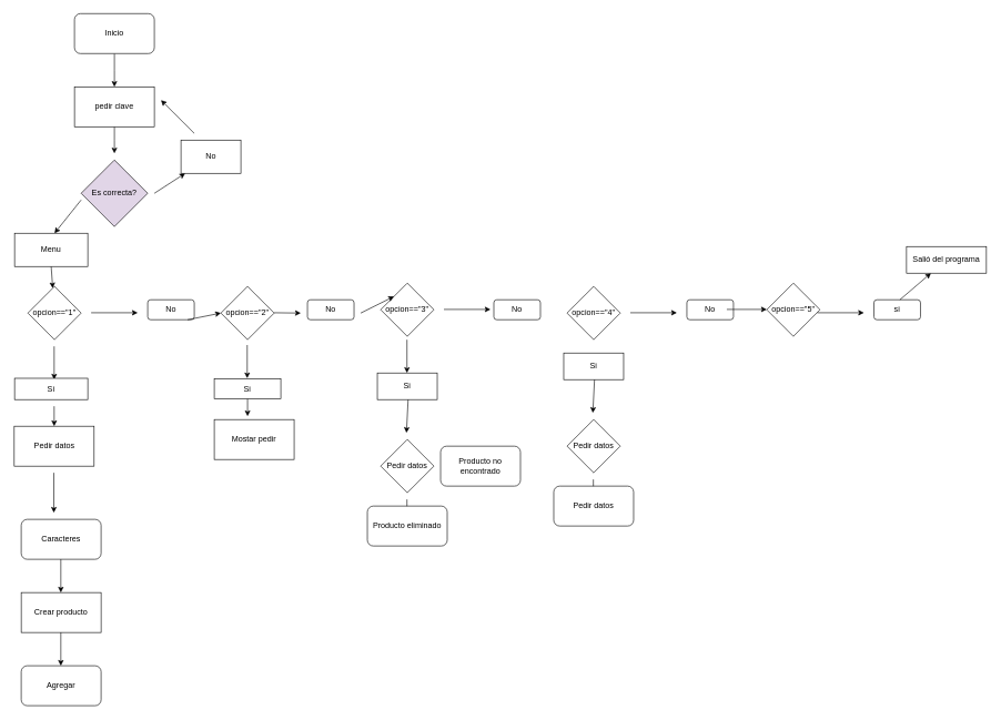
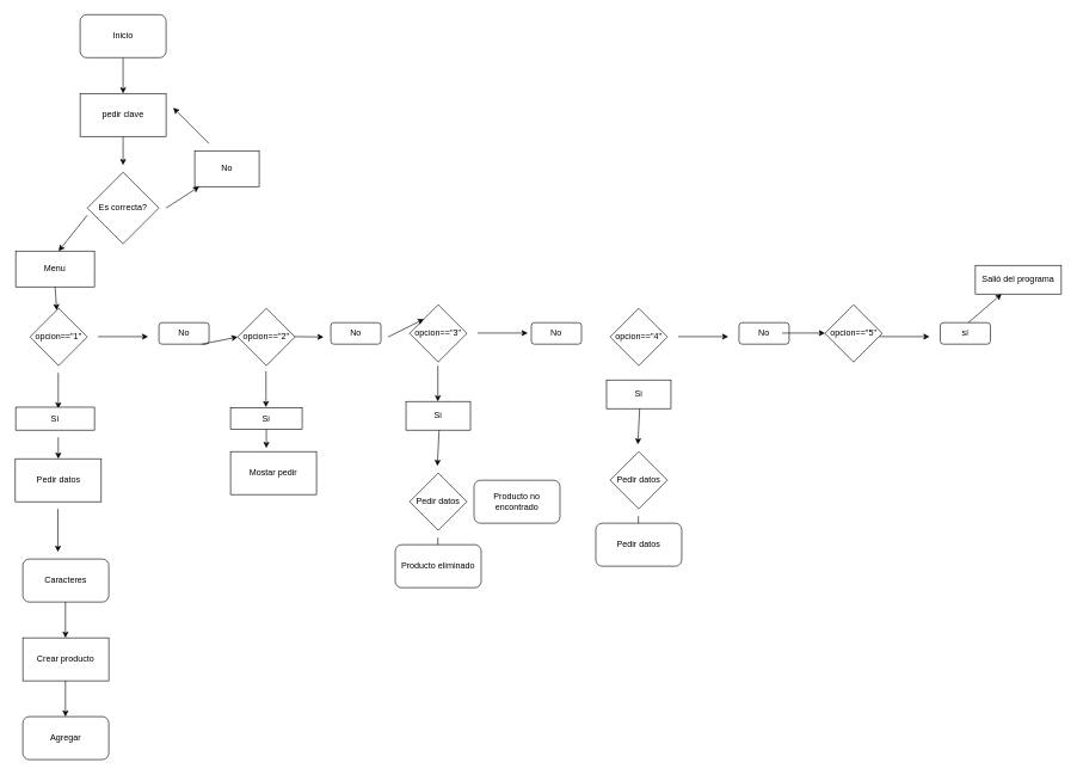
  <mxCell id="0" />
  <mxCell id="1" parent="0" />
  <mxCell id="2" style="edgeStyle=orthogonalEdgeStyle;rounded=0;orthogonalLoop=1;jettySize=auto;html=1;exitX=0.5;exitY=1;exitDx=0;exitDy=0;" edge="1" parent="1" source="3"><mxGeometry relative="1" as="geometry"><mxPoint x="171" y="130" as="targetPoint" /></mxGeometry></mxCell>
  <mxCell id="3" value="Inicio " style="rounded=1;whiteSpace=wrap;html=1;" vertex="1" parent="1"><mxGeometry x="111" y="20" width="120" height="60" as="geometry" /></mxCell>
  <mxCell id="4" style="edgeStyle=orthogonalEdgeStyle;rounded=0;orthogonalLoop=1;jettySize=auto;html=1;exitX=0.5;exitY=1;exitDx=0;exitDy=0;" edge="1" parent="1" source="5"><mxGeometry relative="1" as="geometry"><mxPoint x="171" y="230" as="targetPoint" /></mxGeometry></mxCell>
  <mxCell id="5" value="pedir clave" style="rounded=0;whiteSpace=wrap;html=1;" vertex="1" parent="1"><mxGeometry x="111" y="130" width="120" height="60" as="geometry" /></mxCell>
- <mxCell id="6" value="Es correcta?" style="rhombus;whiteSpace=wrap;html=1;fillColor=#e1d5e7;" vertex="1" parent="1"><mxGeometry x="121" y="240" width="100" height="100" as="geometry" /></mxCell>
+ <mxCell id="6" value="Es correcta?" style="rhombus;whiteSpace=wrap;html=1;" vertex="1" parent="1"><mxGeometry x="121" y="240" width="100" height="100" as="geometry" /></mxCell>
  <mxCell id="7" value="" style="endArrow=classic;html=1;rounded=0;" edge="1" parent="1" target="8"><mxGeometry width="50" height="50" relative="1" as="geometry"><mxPoint x="231" y="290" as="sourcePoint" /><mxPoint x="281" y="260" as="targetPoint" /><Array as="points"><mxPoint x="231" y="290" /></Array></mxGeometry></mxCell>
  <mxCell id="8" value="No" style="rounded=0;whiteSpace=wrap;html=1;" vertex="1" parent="1"><mxGeometry x="271" y="210" width="90" height="50" as="geometry" /></mxCell>
  <mxCell id="9" value="" style="endArrow=classic;html=1;rounded=0;" edge="1" parent="1"><mxGeometry width="50" height="50" relative="1" as="geometry"><mxPoint x="291" y="200" as="sourcePoint" /><mxPoint x="241" y="150" as="targetPoint" /></mxGeometry></mxCell>
  <mxCell id="10" value="" style="endArrow=classic;html=1;rounded=0;" edge="1" parent="1"><mxGeometry width="50" height="50" relative="1" as="geometry"><mxPoint x="121" y="300" as="sourcePoint" /><mxPoint x="81" y="350" as="targetPoint" /></mxGeometry></mxCell>
  <mxCell id="11" value="Menu" style="rounded=0;whiteSpace=wrap;html=1;" vertex="1" parent="1"><mxGeometry x="21" y="350" width="110" height="50" as="geometry" /></mxCell>
  <mxCell id="12" value="opcion==&quot;1&quot;" style="rhombus;whiteSpace=wrap;html=1;" vertex="1" parent="1"><mxGeometry x="41" y="430" width="80" height="80" as="geometry" /></mxCell>
  <mxCell id="13" value="" style="endArrow=classic;html=1;rounded=0;exitX=0.5;exitY=1;exitDx=0;exitDy=0;" edge="1" parent="1" source="11" target="12"><mxGeometry width="50" height="50" relative="1" as="geometry"><mxPoint x="281" y="380" as="sourcePoint" /><mxPoint x="281" y="440" as="targetPoint" /></mxGeometry></mxCell>
  <mxCell id="14" value="" style="endArrow=classic;html=1;rounded=0;" edge="1" parent="1"><mxGeometry width="50" height="50" relative="1" as="geometry"><mxPoint x="136" y="469.5" as="sourcePoint" /><mxPoint x="206" y="469.5" as="targetPoint" /></mxGeometry></mxCell>
  <mxCell id="15" value="No" style="rounded=1;whiteSpace=wrap;html=1;" vertex="1" parent="1"><mxGeometry x="221" y="450" width="70" height="30" as="geometry" /></mxCell>
  <mxCell id="16" value="opcion==&quot;2&quot;" style="rhombus;whiteSpace=wrap;html=1;" vertex="1" parent="1"><mxGeometry x="331" y="430" width="80" height="80" as="geometry" /></mxCell>
  <mxCell id="17" value="" style="endArrow=classic;html=1;rounded=0;" edge="1" parent="1"><mxGeometry width="50" height="50" relative="1" as="geometry"><mxPoint x="411" y="469.5" as="sourcePoint" /><mxPoint x="451" y="470" as="targetPoint" /></mxGeometry></mxCell>
  <mxCell id="18" value="No" style="rounded=1;whiteSpace=wrap;html=1;" vertex="1" parent="1"><mxGeometry x="461" y="450" width="70" height="30" as="geometry" /></mxCell>
  <mxCell id="19" value="" style="endArrow=classic;html=1;rounded=0;entryX=0;entryY=0.5;entryDx=0;entryDy=0;" edge="1" parent="1" target="16"><mxGeometry width="50" height="50" relative="1" as="geometry"><mxPoint x="281" y="480" as="sourcePoint" /><mxPoint x="331" y="430" as="targetPoint" /></mxGeometry></mxCell>
  <mxCell id="20" value="opcion==&quot;3&quot;" style="rhombus;whiteSpace=wrap;html=1;" vertex="1" parent="1"><mxGeometry x="571" y="425" width="80" height="80" as="geometry" /></mxCell>
  <mxCell id="21" value="" style="endArrow=classic;html=1;rounded=0;" edge="1" parent="1"><mxGeometry width="50" height="50" relative="1" as="geometry"><mxPoint x="666" y="464.5" as="sourcePoint" /><mxPoint x="736" y="464.5" as="targetPoint" /></mxGeometry></mxCell>
  <mxCell id="22" value="No" style="rounded=1;whiteSpace=wrap;html=1;" vertex="1" parent="1"><mxGeometry x="741" y="450" width="70" height="30" as="geometry" /></mxCell>
  <mxCell id="23" value="" style="endArrow=classic;html=1;rounded=0;entryX=0;entryY=0;entryDx=0;entryDy=0;" edge="1" parent="1" target="20"><mxGeometry width="50" height="50" relative="1" as="geometry"><mxPoint x="541" y="470" as="sourcePoint" /><mxPoint x="611" y="410" as="targetPoint" /></mxGeometry></mxCell>
  <mxCell id="24" value="opcion==&quot;4&quot;" style="rhombus;whiteSpace=wrap;html=1;" vertex="1" parent="1"><mxGeometry x="851" y="430" width="80" height="80" as="geometry" /></mxCell>
  <mxCell id="25" value="" style="endArrow=classic;html=1;rounded=0;" edge="1" parent="1"><mxGeometry width="50" height="50" relative="1" as="geometry"><mxPoint x="946" y="469.5" as="sourcePoint" /><mxPoint x="1016" y="469.5" as="targetPoint" /></mxGeometry></mxCell>
  <mxCell id="26" value="No" style="rounded=1;whiteSpace=wrap;html=1;" vertex="1" parent="1"><mxGeometry x="1031" y="450" width="70" height="30" as="geometry" /></mxCell>
  <mxCell id="27" value="opcion==&quot;5&quot;" style="rhombus;whiteSpace=wrap;html=1;" vertex="1" parent="1"><mxGeometry x="1151" y="425" width="80" height="80" as="geometry" /></mxCell>
  <mxCell id="28" value="" style="endArrow=classic;html=1;rounded=0;" edge="1" parent="1"><mxGeometry width="50" height="50" relative="1" as="geometry"><mxPoint x="1227" y="469.5" as="sourcePoint" /><mxPoint x="1297" y="469.5" as="targetPoint" /></mxGeometry></mxCell>
  <mxCell id="29" value="si" style="rounded=1;whiteSpace=wrap;html=1;" vertex="1" parent="1"><mxGeometry x="1312" y="450" width="70" height="30" as="geometry" /></mxCell>
  <mxCell id="30" value="" style="endArrow=classic;html=1;rounded=0;" edge="1" parent="1"><mxGeometry width="50" height="50" relative="1" as="geometry"><mxPoint x="1091" y="464.5" as="sourcePoint" /><mxPoint x="1151" y="464.5" as="targetPoint" /></mxGeometry></mxCell>
  <mxCell id="31" value="" style="endArrow=classic;html=1;rounded=0;" edge="1" parent="1" target="32"><mxGeometry width="50" height="50" relative="1" as="geometry"><mxPoint x="1351" y="450" as="sourcePoint" /><mxPoint x="1391" y="420" as="targetPoint" /></mxGeometry></mxCell>
  <mxCell id="32" value="Salió del programa" style="rounded=0;whiteSpace=wrap;html=1;" vertex="1" parent="1"><mxGeometry x="1361" y="370" width="120" height="40" as="geometry" /></mxCell>
  <mxCell id="33" value="" style="endArrow=classic;html=1;rounded=0;" edge="1" parent="1"><mxGeometry width="50" height="50" relative="1" as="geometry"><mxPoint x="80.5" y="520" as="sourcePoint" /><mxPoint x="80.5" y="570" as="targetPoint" /></mxGeometry></mxCell>
  <mxCell id="34" value="Si" style="rounded=0;whiteSpace=wrap;html=1;" vertex="1" parent="1"><mxGeometry x="21" y="568" width="110" height="32" as="geometry" /></mxCell>
  <mxCell id="35" value="" style="endArrow=classic;html=1;rounded=0;" edge="1" parent="1" target="36"><mxGeometry width="50" height="50" relative="1" as="geometry"><mxPoint x="80.5" y="610" as="sourcePoint" /><mxPoint x="80.5" y="670" as="targetPoint" /></mxGeometry></mxCell>
  <mxCell id="36" value="Pedir datos" style="rounded=0;whiteSpace=wrap;html=1;" vertex="1" parent="1"><mxGeometry x="20.5" y="640" width="120" height="60" as="geometry" /></mxCell>
  <mxCell id="37" value="" style="endArrow=classic;html=1;rounded=0;" edge="1" parent="1"><mxGeometry width="50" height="50" relative="1" as="geometry"><mxPoint x="80" y="710" as="sourcePoint" /><mxPoint x="80" y="770" as="targetPoint" /></mxGeometry></mxCell>
  <mxCell id="38" value="Caracteres" style="rounded=1;whiteSpace=wrap;html=1;" vertex="1" parent="1"><mxGeometry x="31" y="780" width="120" height="60" as="geometry" /></mxCell>
  <mxCell id="39" value="" style="endArrow=classic;html=1;rounded=0;" edge="1" parent="1"><mxGeometry width="50" height="50" relative="1" as="geometry"><mxPoint x="90.5" y="840" as="sourcePoint" /><mxPoint x="90.5" y="890" as="targetPoint" /></mxGeometry></mxCell>
  <mxCell id="40" value="Crear producto" style="rounded=0;whiteSpace=wrap;html=1;" vertex="1" parent="1"><mxGeometry x="31" y="890" width="120" height="60" as="geometry" /></mxCell>
  <mxCell id="41" value="" style="endArrow=classic;html=1;rounded=0;" edge="1" parent="1"><mxGeometry width="50" height="50" relative="1" as="geometry"><mxPoint x="90.5" y="950" as="sourcePoint" /><mxPoint x="90.5" y="1000" as="targetPoint" /></mxGeometry></mxCell>
  <mxCell id="42" value="Agregar" style="rounded=1;whiteSpace=wrap;html=1;" vertex="1" parent="1"><mxGeometry x="31" y="1000" width="120" height="60" as="geometry" /></mxCell>
  <mxCell id="43" value="" style="endArrow=classic;html=1;rounded=0;" edge="1" parent="1"><mxGeometry width="50" height="50" relative="1" as="geometry"><mxPoint x="370.5" y="518" as="sourcePoint" /><mxPoint x="370.5" y="568" as="targetPoint" /></mxGeometry></mxCell>
  <mxCell id="44" value="Si" style="rounded=0;whiteSpace=wrap;html=1;" vertex="1" parent="1"><mxGeometry x="321" y="569" width="100" height="30" as="geometry" /></mxCell>
  <mxCell id="45" value="Mostar pedir" style="rounded=0;whiteSpace=wrap;html=1;" vertex="1" parent="1"><mxGeometry x="321" y="630" width="120" height="60" as="geometry" /></mxCell>
  <mxCell id="46" value="" style="endArrow=classic;html=1;rounded=0;entryX=0.417;entryY=-0.083;entryDx=0;entryDy=0;entryPerimeter=0;" edge="1" parent="1" target="45"><mxGeometry width="50" height="50" relative="1" as="geometry"><mxPoint x="371" y="599" as="sourcePoint" /><mxPoint x="421" y="549" as="targetPoint" /></mxGeometry></mxCell>
  <mxCell id="47" value="" style="endArrow=classic;html=1;rounded=0;" edge="1" parent="1"><mxGeometry width="50" height="50" relative="1" as="geometry"><mxPoint x="610.5" y="510" as="sourcePoint" /><mxPoint x="610.5" y="560" as="targetPoint" /></mxGeometry></mxCell>
  <mxCell id="48" value="Si" style="rounded=0;whiteSpace=wrap;html=1;" vertex="1" parent="1"><mxGeometry x="566" y="560" width="90" height="40" as="geometry" /></mxCell>
  <mxCell id="49" value="" style="endArrow=classic;html=1;rounded=0;entryX=0.25;entryY=0;entryDx=0;entryDy=0;" edge="1" parent="1"><mxGeometry width="50" height="50" relative="1" as="geometry"><mxPoint x="612.25" y="600" as="sourcePoint" /><mxPoint x="609.75" y="650" as="targetPoint" /></mxGeometry></mxCell>
  <mxCell id="50" value="Pedir datos" style="rhombus;whiteSpace=wrap;html=1;" vertex="1" parent="1"><mxGeometry x="571" y="660" width="80" height="80" as="geometry" /></mxCell>
  <mxCell id="51" value="" style="endArrow=classic;html=1;rounded=0;" edge="1" parent="1"><mxGeometry width="50" height="50" relative="1" as="geometry"><mxPoint x="610.5" y="750" as="sourcePoint" /><mxPoint x="610.5" y="800" as="targetPoint" /></mxGeometry></mxCell>
  <mxCell id="52" value="Producto eliminado" style="rounded=1;whiteSpace=wrap;html=1;" vertex="1" parent="1"><mxGeometry x="551" y="760" width="120" height="60" as="geometry" /></mxCell>
  <mxCell id="53" value="Producto no encontrado" style="rounded=1;whiteSpace=wrap;html=1;" vertex="1" parent="1"><mxGeometry x="661" y="670" width="120" height="60" as="geometry" /></mxCell>
  <mxCell id="54" value="Si" style="rounded=0;whiteSpace=wrap;html=1;" vertex="1" parent="1"><mxGeometry x="846" y="530" width="90" height="40" as="geometry" /></mxCell>
  <mxCell id="55" value="" style="endArrow=classic;html=1;rounded=0;entryX=0.25;entryY=0;entryDx=0;entryDy=0;" edge="1" parent="1"><mxGeometry width="50" height="50" relative="1" as="geometry"><mxPoint x="892.25" y="570" as="sourcePoint" /><mxPoint x="889.75" y="620" as="targetPoint" /></mxGeometry></mxCell>
  <mxCell id="56" value="Pedir datos" style="rhombus;whiteSpace=wrap;html=1;" vertex="1" parent="1"><mxGeometry x="851" y="630" width="80" height="80" as="geometry" /></mxCell>
  <mxCell id="57" value="" style="endArrow=classic;html=1;rounded=0;" edge="1" parent="1"><mxGeometry width="50" height="50" relative="1" as="geometry"><mxPoint x="890.5" y="720" as="sourcePoint" /><mxPoint x="890.5" y="770" as="targetPoint" /></mxGeometry></mxCell>
  <mxCell id="58" value="Pedir datos" style="rounded=1;whiteSpace=wrap;html=1;" vertex="1" parent="1"><mxGeometry x="831" y="730" width="120" height="60" as="geometry" /></mxCell>
